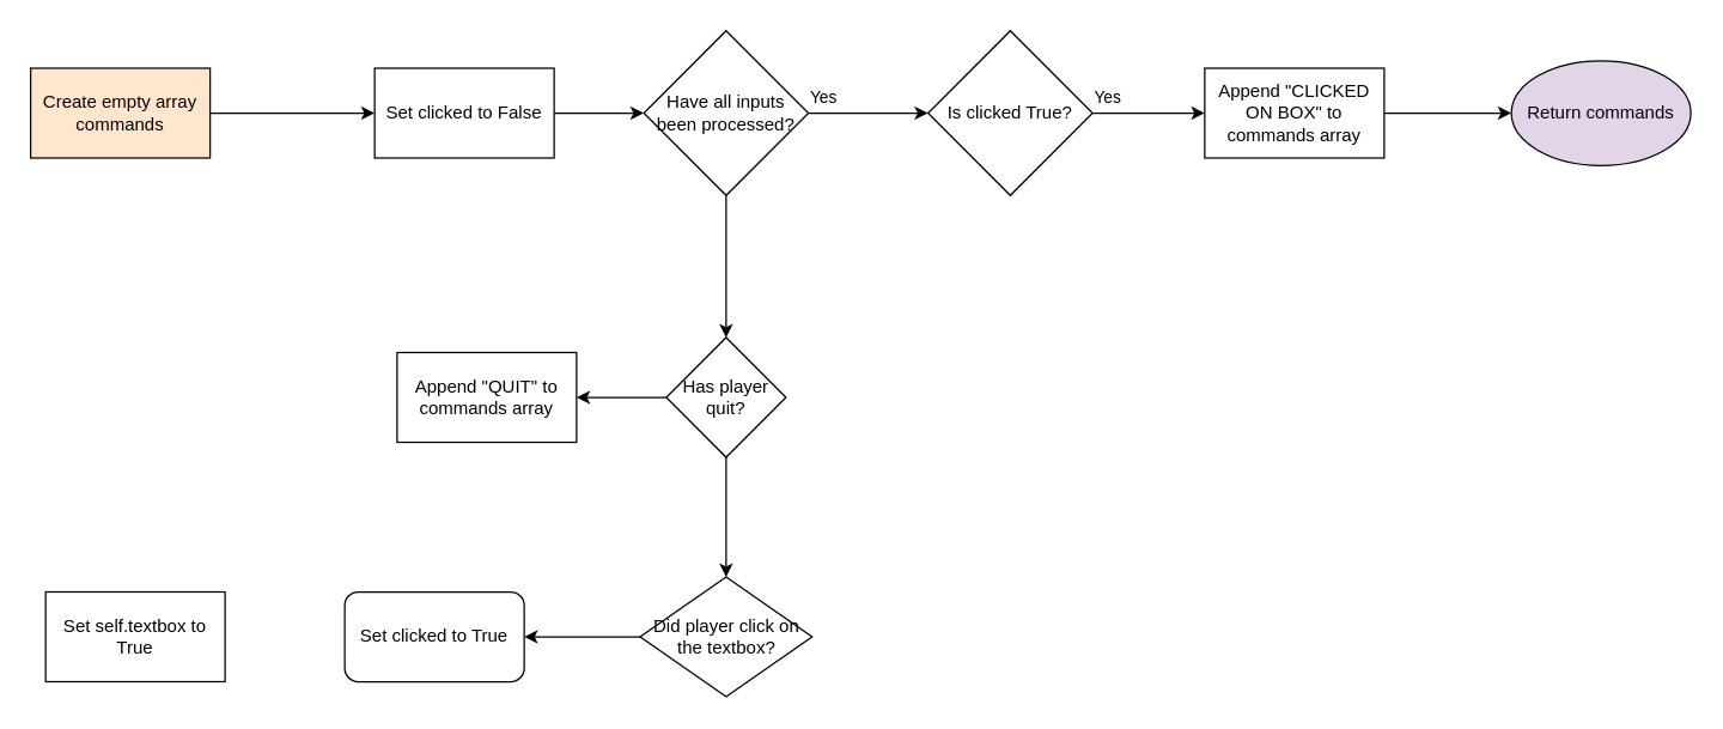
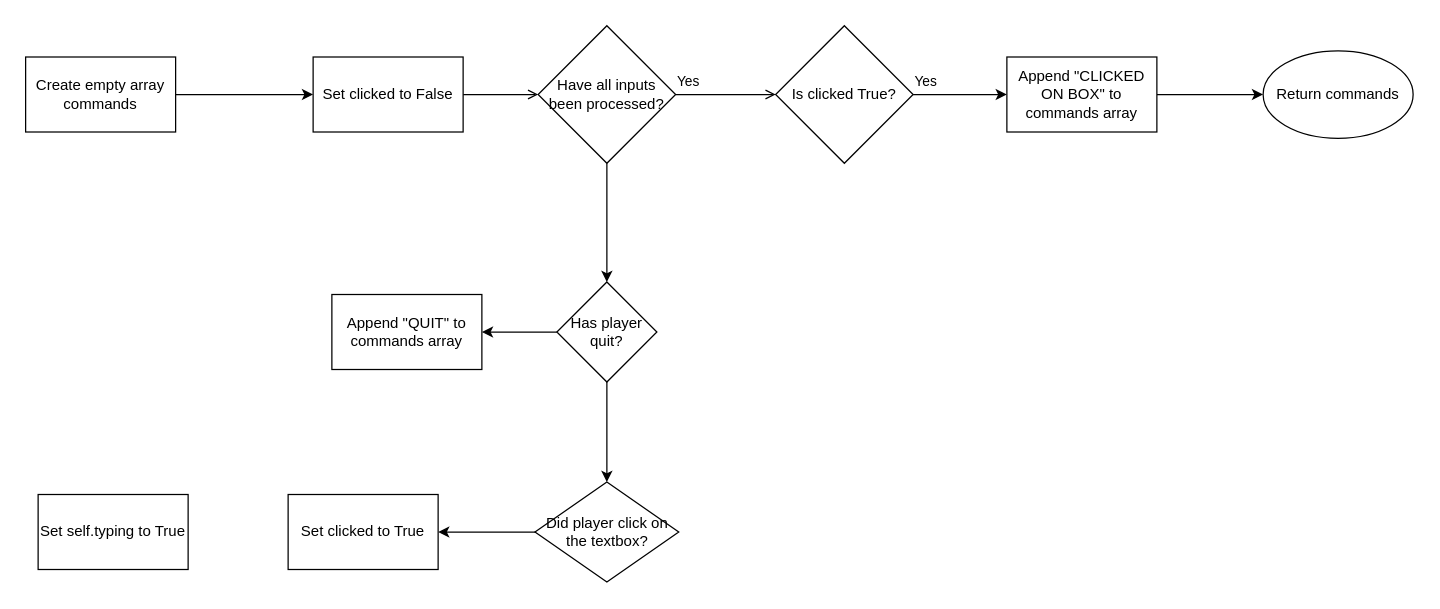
  <mxCell id="0" />
  <mxCell id="1" parent="0" />
- <mxCell id="2" value="" style="edgeStyle=orthogonalEdgeStyle;rounded=0;orthogonalLoop=1;jettySize=auto;html=1;" edge="1" parent="1" source="3" target="6"><mxGeometry relative="1" as="geometry" /></mxCell>
+ <mxCell id="2" value="" style="edgeStyle=orthogonalEdgeStyle;rounded=0;orthogonalLoop=1;jettySize=auto;html=1;endArrow=open;" edge="1" parent="1" source="3" target="6"><mxGeometry relative="1" as="geometry" /></mxCell>
  <mxCell id="3" value="Set clicked to False" style="whiteSpace=wrap;html=1;" vertex="1" parent="1"><mxGeometry x="250" y="45" width="120" height="60" as="geometry" /></mxCell>
- <mxCell id="4" value="Yes" style="edgeStyle=orthogonalEdgeStyle;rounded=0;orthogonalLoop=1;jettySize=auto;html=1;" edge="1" parent="1" source="6" target="8"><mxGeometry x="-0.75" y="10" relative="1" as="geometry"><mxPoint as="offset" /></mxGeometry></mxCell>
+ <mxCell id="4" value="Yes" style="edgeStyle=orthogonalEdgeStyle;rounded=0;orthogonalLoop=1;jettySize=auto;html=1;endArrow=open;" edge="1" parent="1" source="6" target="8"><mxGeometry x="-0.75" y="10" relative="1" as="geometry"><mxPoint as="offset" /></mxGeometry></mxCell>
  <mxCell id="5" value="" style="edgeStyle=orthogonalEdgeStyle;rounded=0;orthogonalLoop=1;jettySize=auto;html=1;" edge="1" parent="1" source="6" target="16"><mxGeometry relative="1" as="geometry" /></mxCell>
  <mxCell id="6" value="Have all inputs been processed?" style="rhombus;whiteSpace=wrap;html=1;" vertex="1" parent="1"><mxGeometry x="430" y="20" width="110" height="110" as="geometry" /></mxCell>
  <mxCell id="7" value="Yes" style="edgeStyle=orthogonalEdgeStyle;rounded=0;orthogonalLoop=1;jettySize=auto;html=1;" edge="1" parent="1" source="8" target="10"><mxGeometry x="-0.733" y="10" relative="1" as="geometry"><mxPoint as="offset" /></mxGeometry></mxCell>
  <mxCell id="8" value="Is clicked True?" style="rhombus;whiteSpace=wrap;html=1;" vertex="1" parent="1"><mxGeometry x="620" y="20" width="110" height="110" as="geometry" /></mxCell>
  <mxCell id="9" value="" style="edgeStyle=orthogonalEdgeStyle;rounded=0;orthogonalLoop=1;jettySize=auto;html=1;" edge="1" parent="1" source="10" target="13"><mxGeometry relative="1" as="geometry" /></mxCell>
  <mxCell id="10" value="Append &quot;CLICKED ON BOX&quot; to commands array" style="whiteSpace=wrap;html=1;" vertex="1" parent="1"><mxGeometry x="805" y="45" width="120" height="60" as="geometry" /></mxCell>
  <mxCell id="11" value="" style="edgeStyle=orthogonalEdgeStyle;rounded=0;orthogonalLoop=1;jettySize=auto;html=1;" edge="1" parent="1" source="12" target="3"><mxGeometry relative="1" as="geometry" /></mxCell>
- <mxCell id="12" value="Create empty array commands" style="whiteSpace=wrap;html=1;fillColor=#ffe6cc;" vertex="1" parent="1"><mxGeometry x="20" y="45" width="120" height="60" as="geometry" /></mxCell>
- <mxCell id="13" value="Return commands" style="ellipse;whiteSpace=wrap;html=1;fillColor=#e1d5e7;" vertex="1" parent="1"><mxGeometry x="1010" y="40" width="120" height="70" as="geometry" /></mxCell>
+ <mxCell id="12" value="Create empty array commands" style="whiteSpace=wrap;html=1;" vertex="1" parent="1"><mxGeometry x="20" y="45" width="120" height="60" as="geometry" /></mxCell>
+ <mxCell id="13" value="Return commands" style="ellipse;whiteSpace=wrap;html=1;" vertex="1" parent="1"><mxGeometry x="1010" y="40" width="120" height="70" as="geometry" /></mxCell>
  <mxCell id="14" value="" style="edgeStyle=orthogonalEdgeStyle;rounded=0;orthogonalLoop=1;jettySize=auto;html=1;" edge="1" parent="1" source="16" target="17"><mxGeometry relative="1" as="geometry" /></mxCell>
  <mxCell id="15" value="" style="edgeStyle=orthogonalEdgeStyle;rounded=0;orthogonalLoop=1;jettySize=auto;html=1;" edge="1" parent="1" source="16" target="19"><mxGeometry relative="1" as="geometry" /></mxCell>
  <mxCell id="16" value="Has player quit?" style="rhombus;whiteSpace=wrap;html=1;" vertex="1" parent="1"><mxGeometry x="445" y="225" width="80" height="80" as="geometry" /></mxCell>
  <mxCell id="17" value="Append &quot;QUIT&quot; to commands array" style="whiteSpace=wrap;html=1;" vertex="1" parent="1"><mxGeometry x="265" y="235" width="120" height="60" as="geometry" /></mxCell>
  <mxCell id="18" value="" style="edgeStyle=orthogonalEdgeStyle;rounded=0;orthogonalLoop=1;jettySize=auto;html=1;" edge="1" parent="1" source="19" target="20"><mxGeometry relative="1" as="geometry" /></mxCell>
  <mxCell id="19" value="Did player click on the textbox?" style="rhombus;whiteSpace=wrap;html=1;" vertex="1" parent="1"><mxGeometry x="427.5" y="385" width="115" height="80" as="geometry" /></mxCell>
- <mxCell id="20" value="Set clicked to True" style="whiteSpace=wrap;html=1;rounded=1;" vertex="1" parent="1"><mxGeometry x="230" y="395" width="120" height="60" as="geometry" /></mxCell>
- <mxCell id="21" value="Set self.textbox to True" style="whiteSpace=wrap;html=1;" vertex="1" parent="1"><mxGeometry x="30" y="395" width="120" height="60" as="geometry" /></mxCell>
+ <mxCell id="20" value="Set clicked to True" style="whiteSpace=wrap;html=1;" vertex="1" parent="1"><mxGeometry x="230" y="395" width="120" height="60" as="geometry" /></mxCell>
+ <mxCell id="21" value="Set self.typing to True" style="whiteSpace=wrap;html=1;" vertex="1" parent="1"><mxGeometry x="30" y="395" width="120" height="60" as="geometry" /></mxCell>
